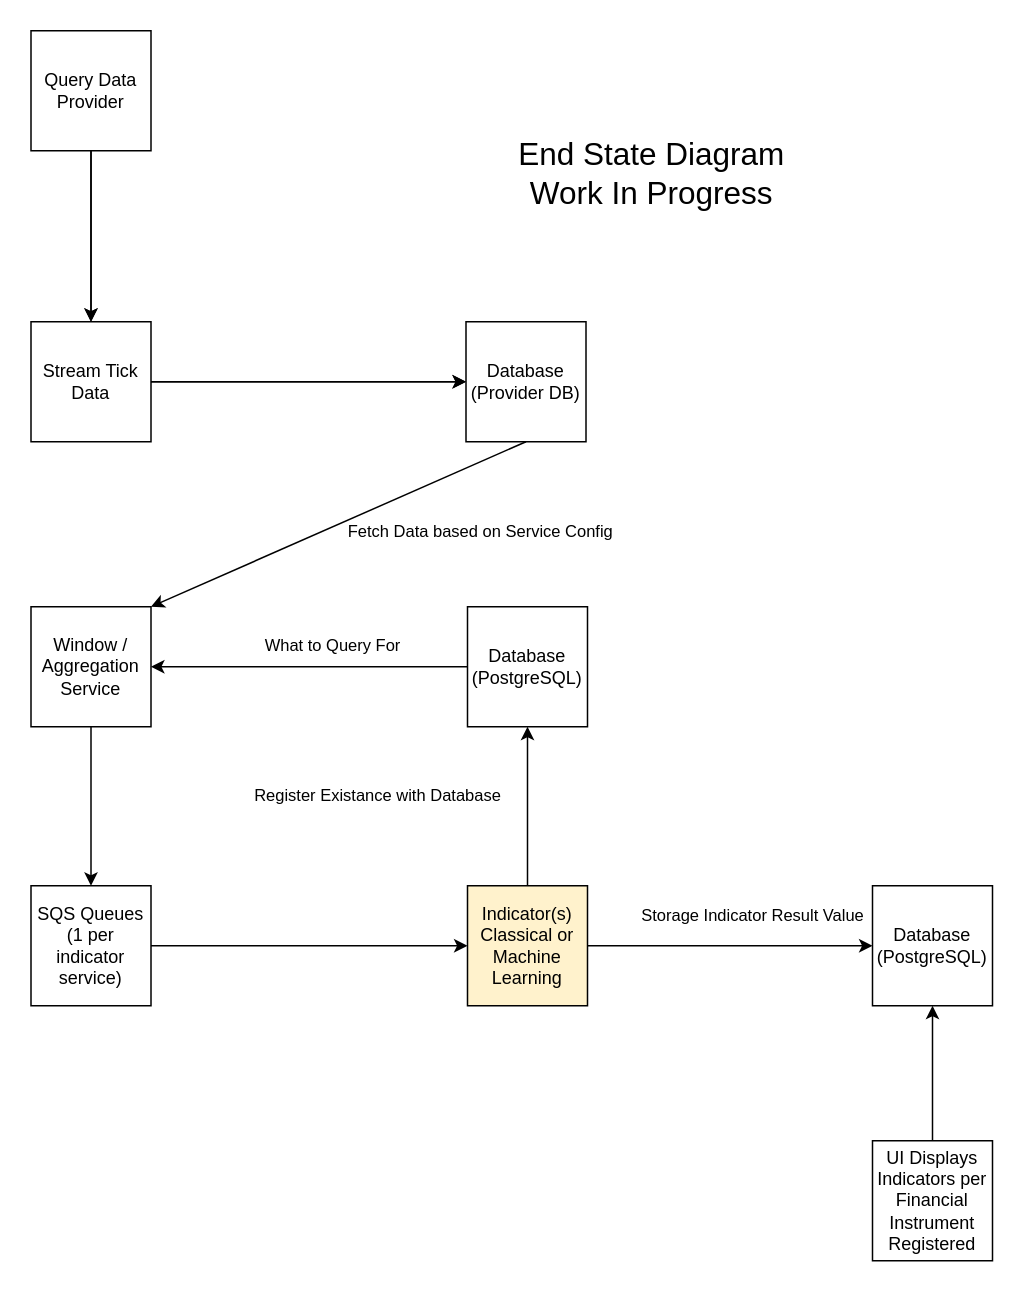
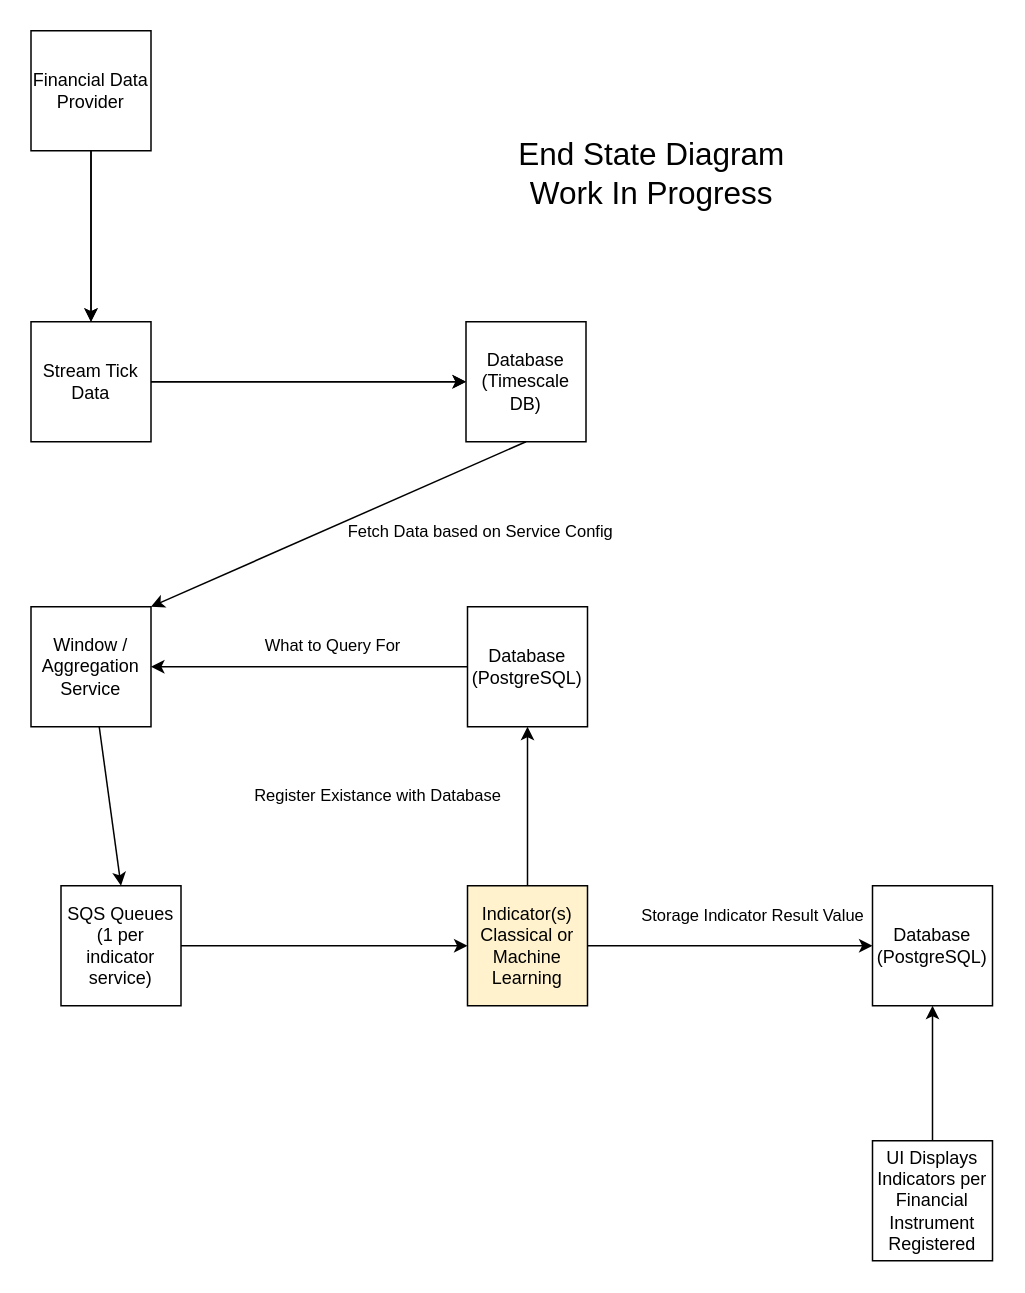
  <mxCell id="0" />
  <mxCell id="1" parent="0" />
  <mxCell id="2" style="edgeStyle=none;html=1;entryX=0;entryY=0.5;entryDx=0;entryDy=0;" edge="1" parent="1" source="3" target="4"><mxGeometry relative="1" as="geometry" /></mxCell>
  <mxCell id="3" value="Stream Tick Data" style="whiteSpace=wrap;html=1;aspect=fixed;" vertex="1" parent="1"><mxGeometry x="20" y="214" width="80" height="80" as="geometry" /></mxCell>
- <mxCell id="4" value="Database&lt;br&gt;(Provider DB)" style="whiteSpace=wrap;html=1;aspect=fixed;" vertex="1" parent="1"><mxGeometry x="310" y="214" width="80" height="80" as="geometry" /></mxCell>
+ <mxCell id="4" value="Database&lt;br&gt;(Timescale DB)" style="whiteSpace=wrap;html=1;aspect=fixed;" vertex="1" parent="1"><mxGeometry x="310" y="214" width="80" height="80" as="geometry" /></mxCell>
  <mxCell id="5" style="edgeStyle=none;html=1;entryX=0.5;entryY=0;entryDx=0;entryDy=0;strokeColor=#000000;" edge="1" parent="1" source="7" target="11"><mxGeometry relative="1" as="geometry" /></mxCell>
  <mxCell id="6" value="&lt;font style=&quot;font-size: 11px;&quot;&gt;Fetch Data based on Service Config&amp;nbsp;&lt;/font&gt;" style="edgeStyle=none;html=1;entryX=1;entryY=0;entryDx=0;entryDy=0;labelBackgroundColor=none;strokeColor=#000000;fontSize=21;fontColor=#000000;exitX=0.5;exitY=1;exitDx=0;exitDy=0;" edge="1" parent="1" source="4" target="7"><mxGeometry x="-0.64" y="40" relative="1" as="geometry"><mxPoint as="offset" /></mxGeometry></mxCell>
  <mxCell id="7" value="Window / Aggregation Service" style="whiteSpace=wrap;html=1;aspect=fixed;" vertex="1" parent="1"><mxGeometry x="20" y="404" width="80" height="80" as="geometry" /></mxCell>
  <mxCell id="8" style="edgeStyle=none;html=1;entryX=0.5;entryY=0;entryDx=0;entryDy=0;" edge="1" parent="1" source="9" target="3"><mxGeometry relative="1" as="geometry" /></mxCell>
- <mxCell id="9" value="Query Data Provider" style="whiteSpace=wrap;html=1;aspect=fixed;" vertex="1" parent="1"><mxGeometry x="20" y="20" width="80" height="80" as="geometry" /></mxCell>
+ <mxCell id="9" value="Financial Data Provider" style="whiteSpace=wrap;html=1;aspect=fixed;" vertex="1" parent="1"><mxGeometry x="20" y="20" width="80" height="80" as="geometry" /></mxCell>
  <mxCell id="10" style="edgeStyle=none;html=1;entryX=0;entryY=0.5;entryDx=0;entryDy=0;strokeColor=#000000;" edge="1" parent="1" source="11" target="14"><mxGeometry relative="1" as="geometry" /></mxCell>
- <mxCell id="11" value="SQS Queues (1 per indicator service)" style="whiteSpace=wrap;html=1;aspect=fixed;" vertex="1" parent="1"><mxGeometry x="20" y="590" width="80" height="80" as="geometry" /></mxCell>
+ <mxCell id="11" value="SQS Queues (1 per indicator service)" style="whiteSpace=wrap;html=1;aspect=fixed;" vertex="1" parent="1"><mxGeometry x="40" y="590" width="80" height="80" as="geometry" /></mxCell>
  <mxCell id="12" value="Register Existance with Database" style="edgeStyle=none;html=1;entryX=0.5;entryY=1;entryDx=0;entryDy=0;strokeColor=#000000;fontColor=#000000;labelBackgroundColor=none;" edge="1" parent="1" source="14" target="16"><mxGeometry x="0.132" y="100" relative="1" as="geometry"><mxPoint as="offset" /></mxGeometry></mxCell>
  <mxCell id="13" value="Storage Indicator Result Value" style="edgeStyle=none;html=1;entryX=0;entryY=0.5;entryDx=0;entryDy=0;strokeColor=#000000;fontColor=#000000;labelBackgroundColor=none;" edge="1" parent="1" source="14" target="17"><mxGeometry x="0.158" y="20" relative="1" as="geometry"><mxPoint as="offset" /></mxGeometry></mxCell>
  <mxCell id="14" value="Indicator(s)&lt;br&gt;Classical or Machine Learning" style="whiteSpace=wrap;html=1;aspect=fixed;fillColor=#fff2cc;" vertex="1" parent="1"><mxGeometry x="311" y="590" width="80" height="80" as="geometry" /></mxCell>
  <mxCell id="15" value="What to Query For" style="edgeStyle=none;html=1;entryX=1;entryY=0.5;entryDx=0;entryDy=0;strokeColor=#000000;labelBackgroundColor=none;fontColor=#000000;" edge="1" parent="1" source="16" target="7"><mxGeometry x="-0.147" y="-14" relative="1" as="geometry"><mxPoint as="offset" /></mxGeometry></mxCell>
  <mxCell id="16" value="Database (PostgreSQL)" style="whiteSpace=wrap;html=1;aspect=fixed;" vertex="1" parent="1"><mxGeometry x="311" y="404" width="80" height="80" as="geometry" /></mxCell>
  <mxCell id="17" value="Database (PostgreSQL)" style="whiteSpace=wrap;html=1;aspect=fixed;" vertex="1" parent="1"><mxGeometry x="581" y="590" width="80" height="80" as="geometry" /></mxCell>
  <mxCell id="18" style="edgeStyle=none;html=1;entryX=0.5;entryY=1;entryDx=0;entryDy=0;strokeColor=#000000;" edge="1" parent="1" source="19" target="17"><mxGeometry relative="1" as="geometry" /></mxCell>
  <mxCell id="19" value="UI Displays Indicators per Financial Instrument Registered" style="whiteSpace=wrap;html=1;aspect=fixed;" vertex="1" parent="1"><mxGeometry x="581" y="760" width="80" height="80" as="geometry" /></mxCell>
  <mxCell id="20" value="End State Diagram&lt;br style=&quot;font-size: 21px;&quot;&gt;Work In Progress" style="text;html=1;strokeColor=none;fillColor=none;align=center;verticalAlign=middle;whiteSpace=wrap;rounded=0;fontSize=21;fontColor=#000000;" vertex="1" parent="1"><mxGeometry x="321" y="100" width="226" height="30" as="geometry" /></mxCell>
  <mxCell id="21" style="edgeStyle=none;html=1;entryX=0.5;entryY=0;entryDx=0;entryDy=0;strokeColor=#000000;" edge="1" parent="1"><mxGeometry relative="1" as="geometry"><mxPoint x="60" y="100" as="sourcePoint" /><mxPoint x="60" y="214" as="targetPoint" /></mxGeometry></mxCell>
  <mxCell id="22" style="edgeStyle=none;html=1;entryX=0;entryY=0.5;entryDx=0;entryDy=0;strokeColor=#000000;" edge="1" parent="1"><mxGeometry relative="1" as="geometry"><mxPoint x="100" y="254" as="sourcePoint" /><mxPoint x="310" y="254" as="targetPoint" /></mxGeometry></mxCell>
